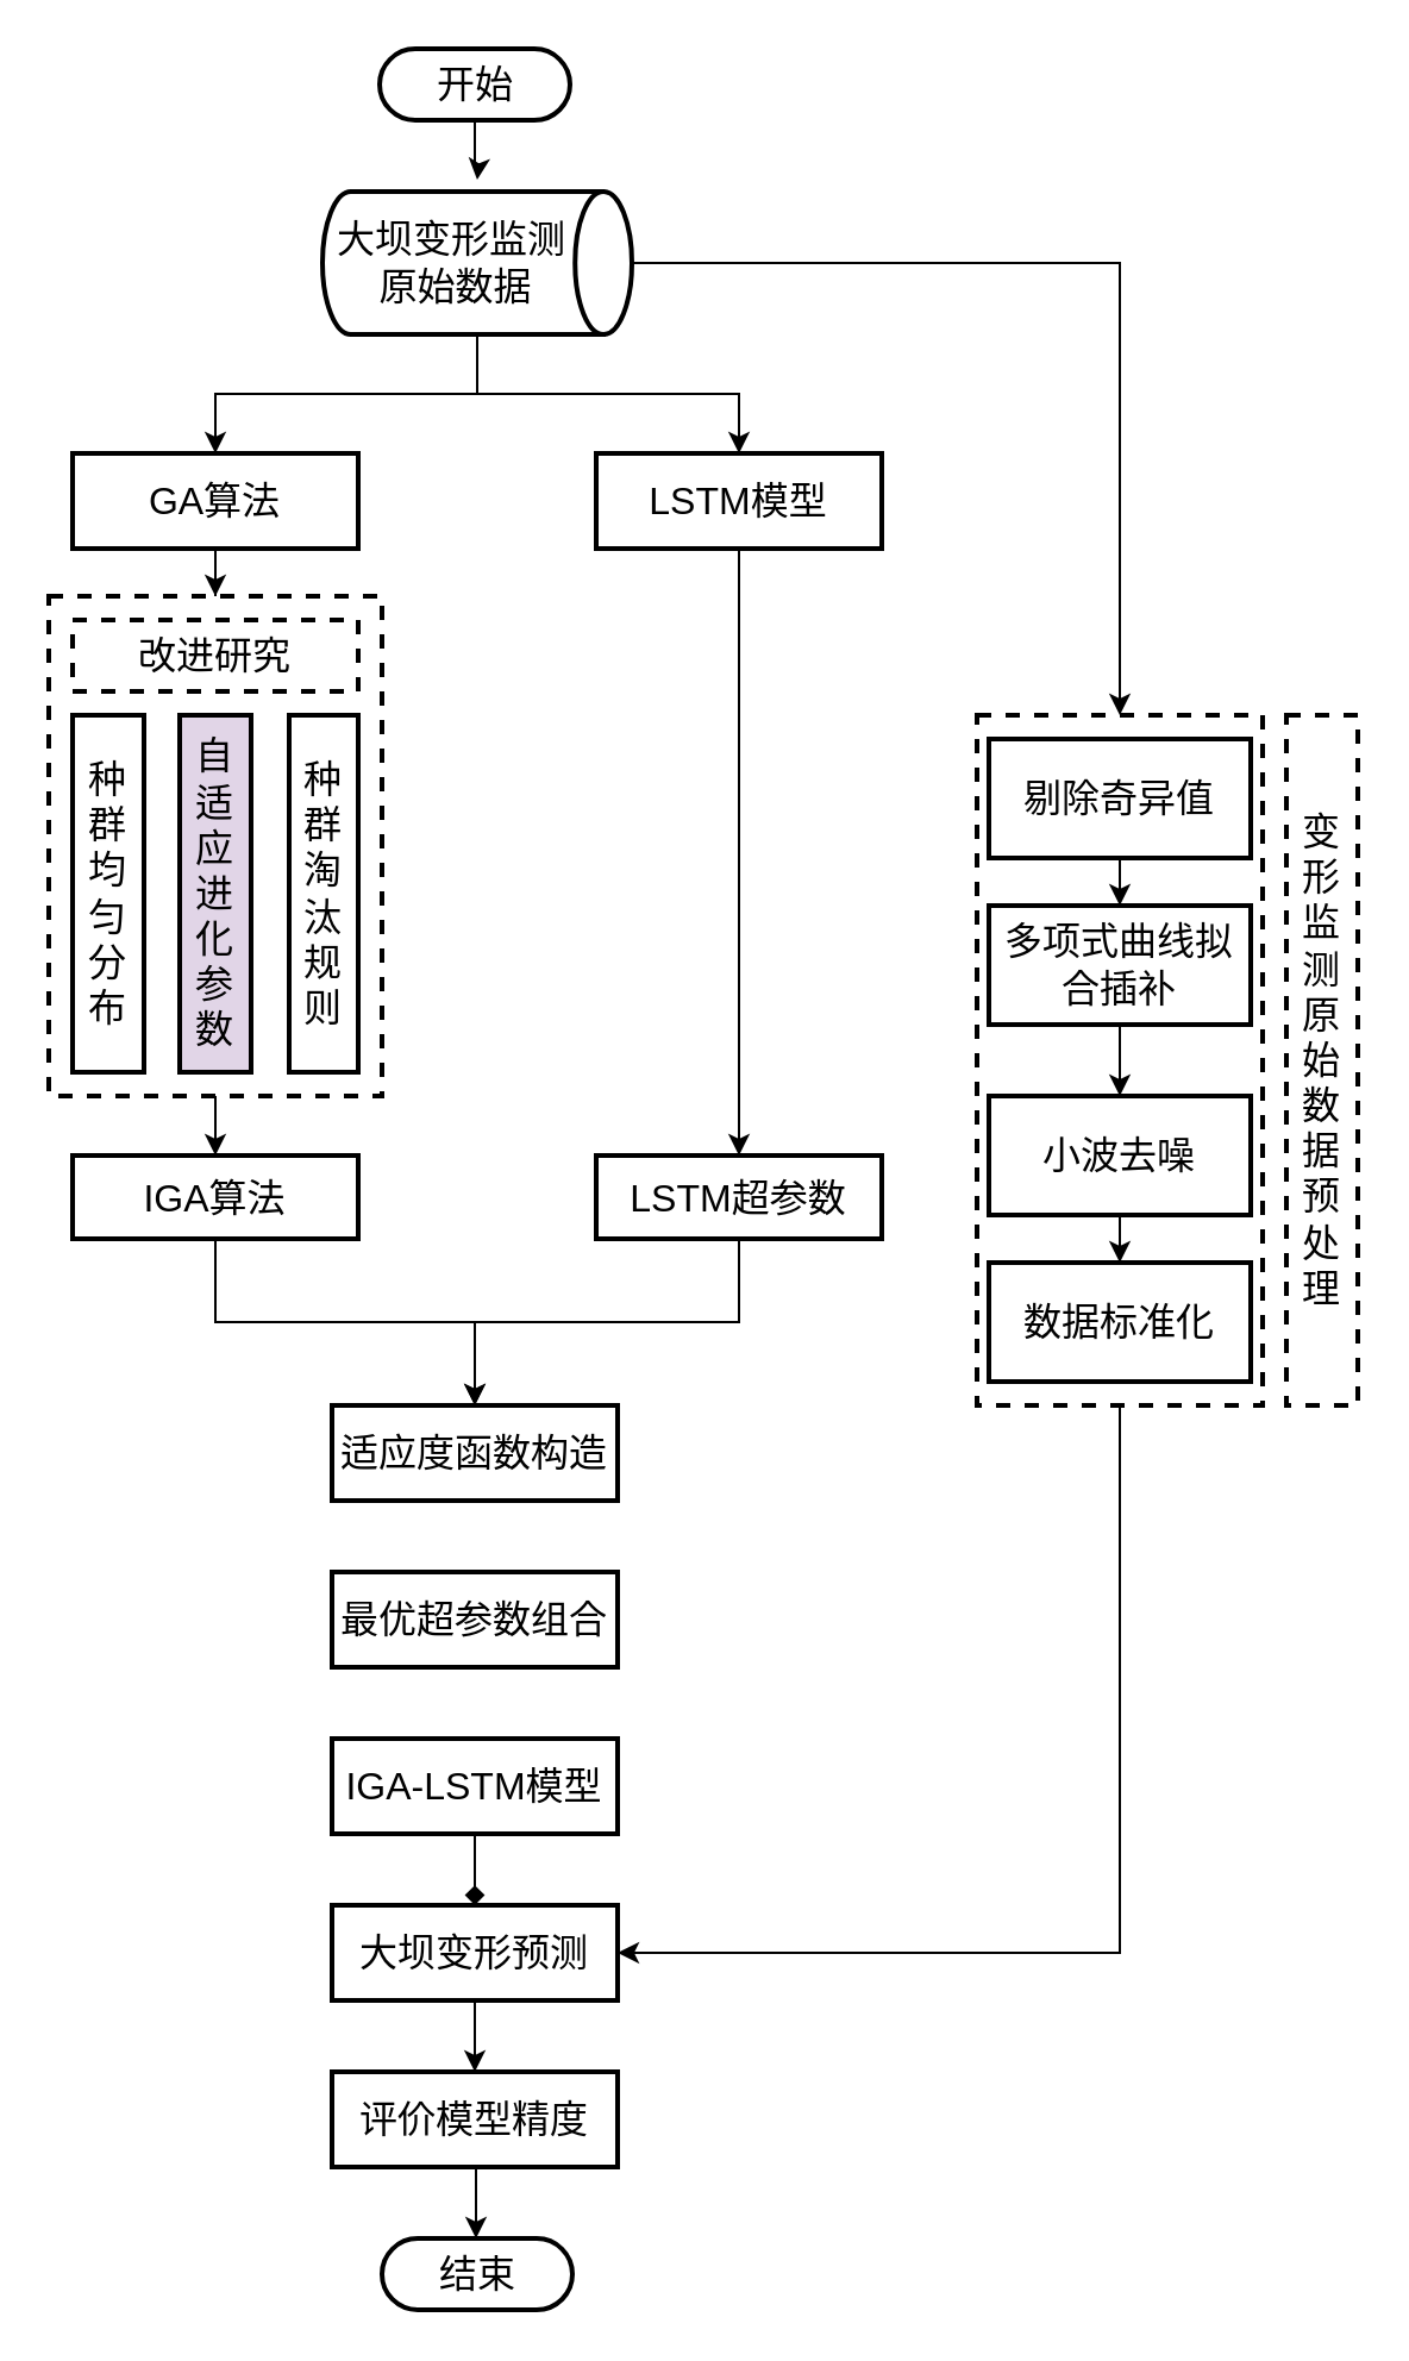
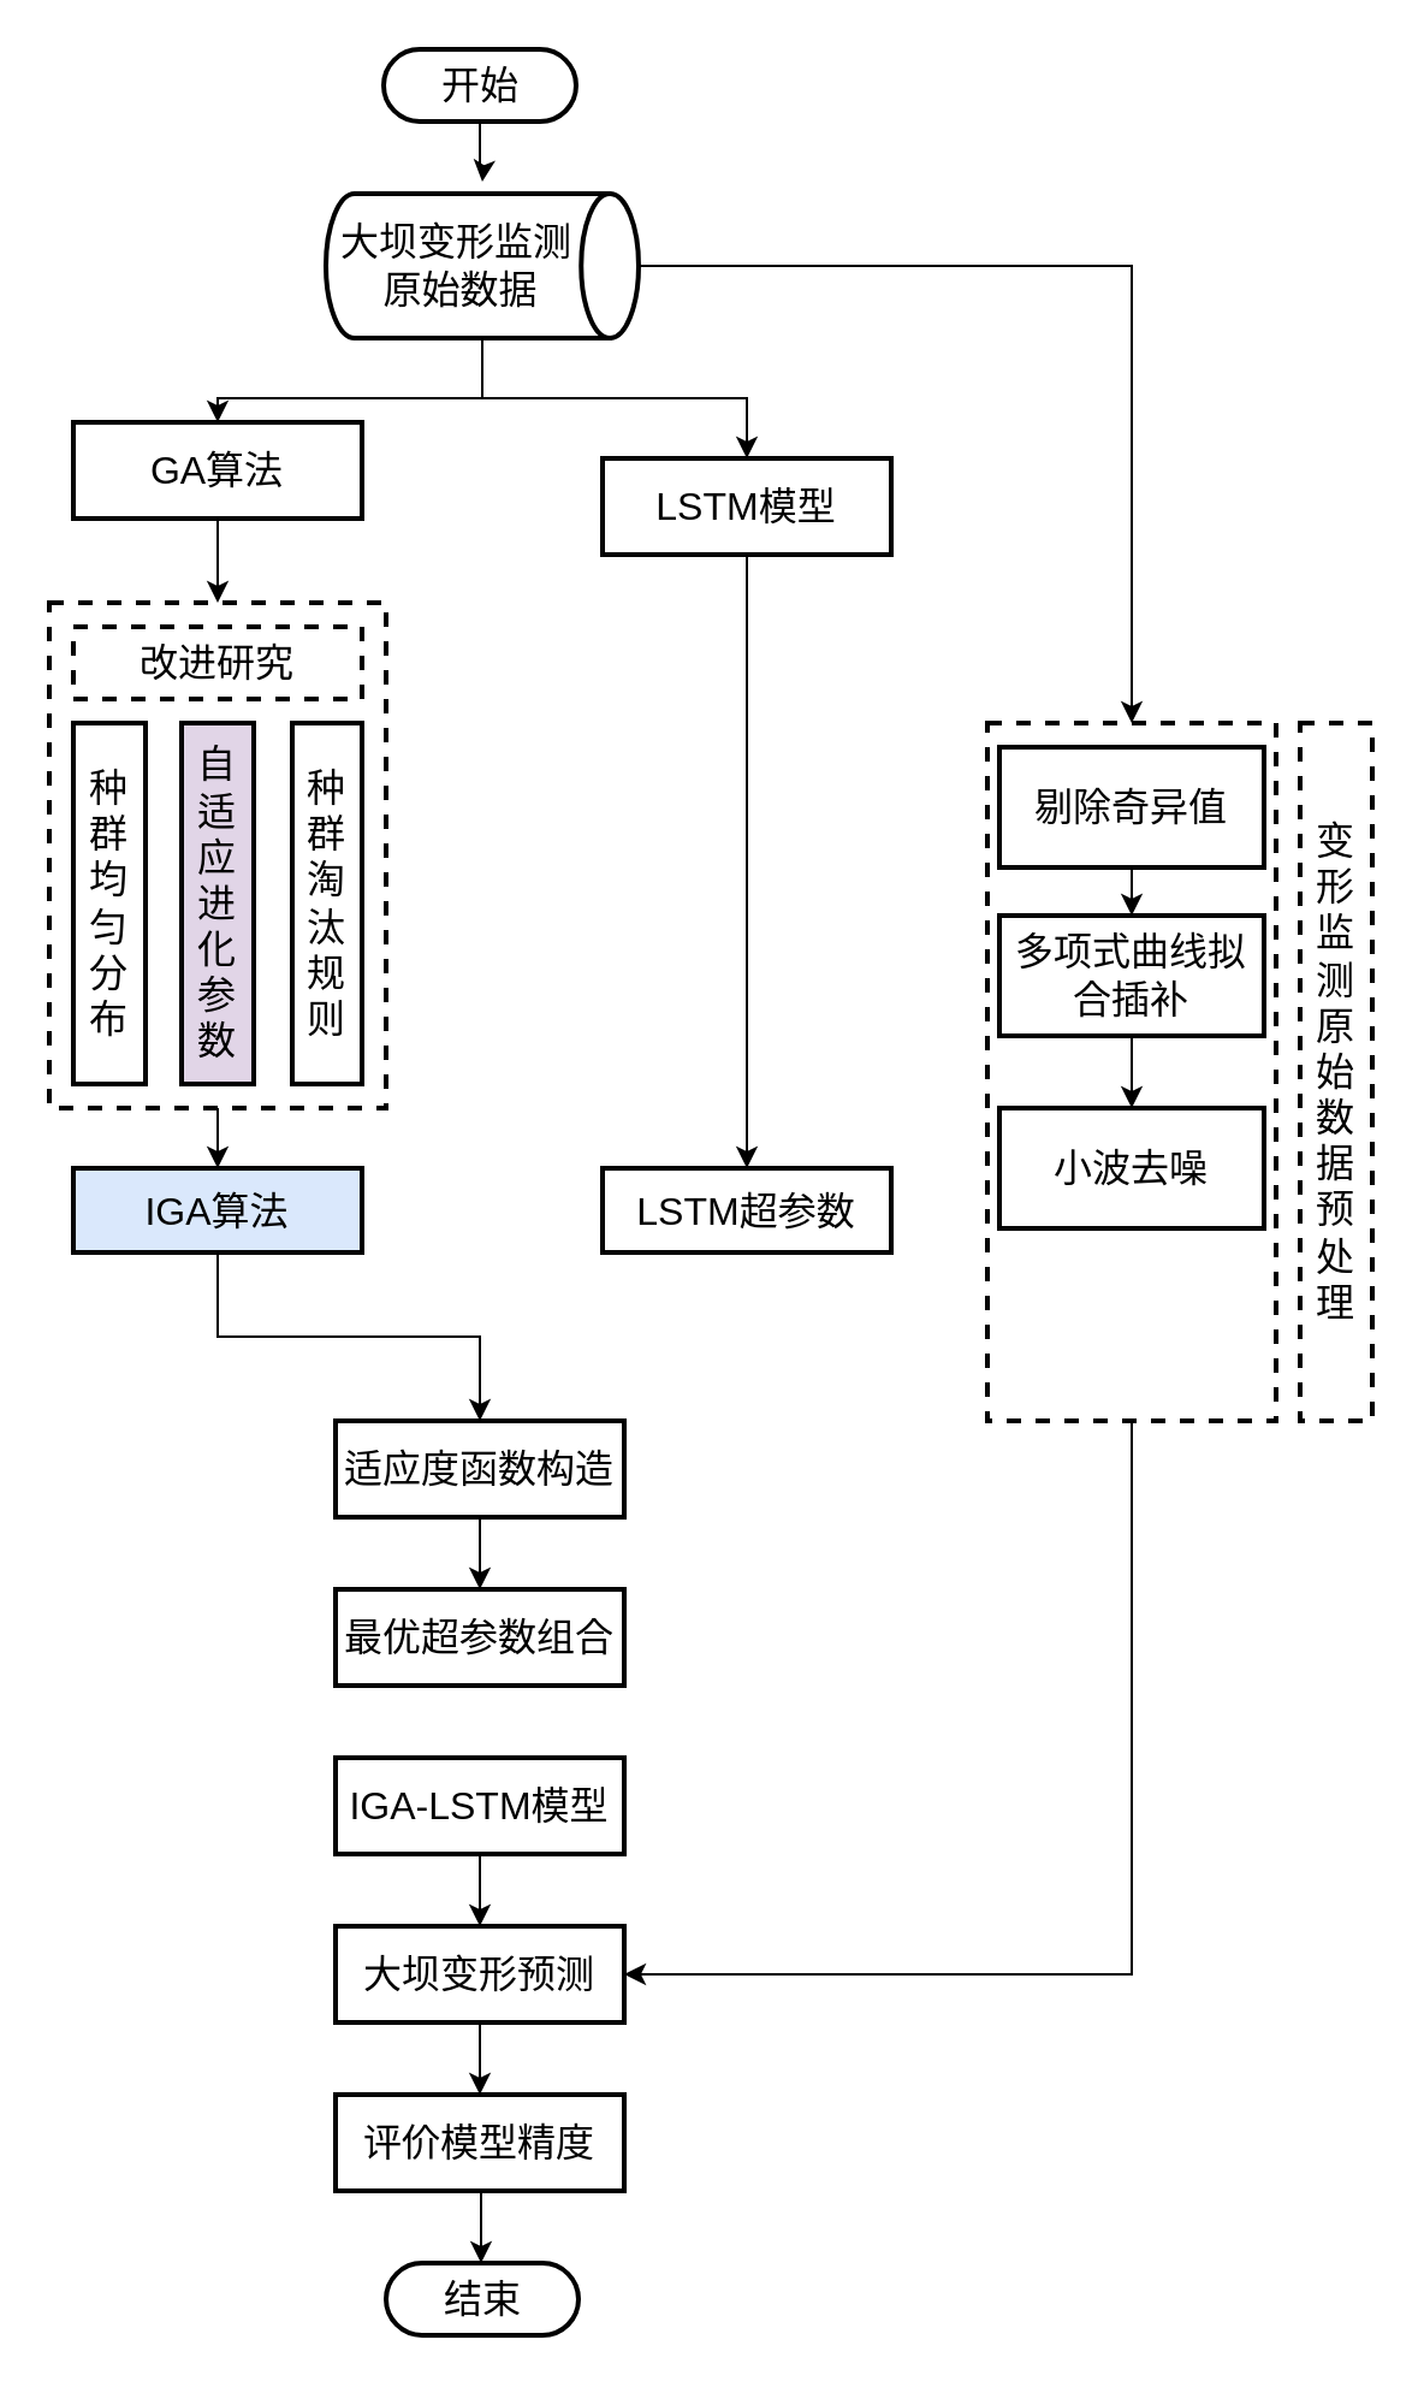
  <mxCell id="0" />
  <mxCell id="1" parent="0" />
  <mxCell id="2" value="" style="edgeStyle=orthogonalEdgeStyle;rounded=0;orthogonalLoop=1;jettySize=auto;html=1;" edge="1" parent="1" source="3"><mxGeometry relative="1" as="geometry"><mxPoint x="200" y="75" as="targetPoint" /></mxGeometry></mxCell>
  <mxCell id="3" value="开始" style="html=1;whitespace=wrap;shape=mxgraph.dfd.start;strokeWidth=2;fontSize=16;" vertex="1" parent="1"><mxGeometry x="159" y="20" width="80" height="30" as="geometry" /></mxCell>
  <mxCell id="4" value="" style="edgeStyle=orthogonalEdgeStyle;rounded=0;orthogonalLoop=1;jettySize=auto;html=1;" edge="1" parent="1" source="7" target="9"><mxGeometry relative="1" as="geometry"><Array as="points"><mxPoint x="200" y="165" /><mxPoint x="90" y="165" /></Array></mxGeometry></mxCell>
  <mxCell id="5" value="" style="edgeStyle=orthogonalEdgeStyle;rounded=0;orthogonalLoop=1;jettySize=auto;html=1;" edge="1" parent="1" source="7" target="11"><mxGeometry relative="1" as="geometry" /></mxCell>
  <mxCell id="6" value="" style="edgeStyle=orthogonalEdgeStyle;rounded=0;orthogonalLoop=1;jettySize=auto;html=1;" edge="1" parent="1" source="7" target="30"><mxGeometry relative="1" as="geometry" /></mxCell>
  <mxCell id="7" value="&amp;nbsp;大坝变形监测&lt;br&gt;&amp;nbsp; &amp;nbsp; &amp;nbsp;原始数据" style="strokeWidth=2;html=1;shape=mxgraph.flowchart.direct_data;whiteSpace=wrap;fontSize=16;align=left;" vertex="1" parent="1"><mxGeometry x="135" y="80" width="130" height="60" as="geometry" /></mxCell>
  <mxCell id="8" value="" style="edgeStyle=orthogonalEdgeStyle;rounded=0;orthogonalLoop=1;jettySize=auto;html=1;" edge="1" parent="1" source="9" target="13"><mxGeometry relative="1" as="geometry" /></mxCell>
- <mxCell id="9" value="&lt;font style=&quot;font-size: 16px&quot;&gt;GA算法&lt;/font&gt;" style="whiteSpace=wrap;html=1;strokeWidth=2;fontSize=15;" vertex="1" parent="1"><mxGeometry x="30" y="190" width="120" height="40" as="geometry" /></mxCell>
+ <mxCell id="9" value="&lt;font style=&quot;font-size: 16px&quot;&gt;GA算法&lt;/font&gt;" style="whiteSpace=wrap;html=1;strokeWidth=2;fontSize=15;" vertex="1" parent="1"><mxGeometry x="30" y="175" width="120" height="40" as="geometry" /></mxCell>
  <mxCell id="10" value="" style="edgeStyle=orthogonalEdgeStyle;rounded=0;orthogonalLoop=1;jettySize=auto;html=1;" edge="1" parent="1" source="11" target="17"><mxGeometry relative="1" as="geometry" /></mxCell>
  <mxCell id="11" value="&lt;font style=&quot;font-size: 16px&quot;&gt;LSTM模型&lt;/font&gt;" style="whiteSpace=wrap;html=1;strokeWidth=2;" vertex="1" parent="1"><mxGeometry x="250" y="190" width="120" height="40" as="geometry" /></mxCell>
  <mxCell id="12" value="" style="edgeStyle=orthogonalEdgeStyle;rounded=0;orthogonalLoop=1;jettySize=auto;html=1;" edge="1" parent="1" source="13" target="19"><mxGeometry relative="1" as="geometry" /></mxCell>
  <mxCell id="13" value="" style="whiteSpace=wrap;html=1;strokeWidth=2;dashed=1;" vertex="1" parent="1"><mxGeometry x="20" y="250" width="140" height="210" as="geometry" /></mxCell>
  <mxCell id="14" value="改进研究" style="rounded=0;whiteSpace=wrap;html=1;strokeWidth=2;fontSize=16;dashed=1;" vertex="1" parent="1"><mxGeometry x="30" y="260" width="120" height="30" as="geometry" /></mxCell>
  <mxCell id="15" value="种群淘汰规则" style="rounded=0;whiteSpace=wrap;html=1;strokeWidth=2;fontSize=16;" vertex="1" parent="1"><mxGeometry x="121" y="300" width="29" height="150" as="geometry" /></mxCell>
- <mxCell id="16" value="" style="edgeStyle=orthogonalEdgeStyle;rounded=0;orthogonalLoop=1;jettySize=auto;html=1;" edge="1" parent="1" source="17" target="22"><mxGeometry relative="1" as="geometry" /></mxCell>
  <mxCell id="17" value="&lt;font style=&quot;font-size: 16px&quot;&gt;LSTM超参数&lt;/font&gt;" style="whiteSpace=wrap;html=1;strokeWidth=2;" vertex="1" parent="1"><mxGeometry x="250" y="485" width="120" height="35" as="geometry" /></mxCell>
  <mxCell id="18" value="" style="edgeStyle=orthogonalEdgeStyle;rounded=0;orthogonalLoop=1;jettySize=auto;html=1;" edge="1" parent="1" source="19" target="20"><mxGeometry relative="1" as="geometry" /></mxCell>
- <mxCell id="19" value="&lt;font style=&quot;font-size: 16px&quot;&gt;IGA算法&lt;/font&gt;" style="whiteSpace=wrap;html=1;strokeWidth=2;" vertex="1" parent="1"><mxGeometry x="30" y="485" width="120" height="35" as="geometry" /></mxCell>
+ <mxCell id="19" value="&lt;font style=&quot;font-size: 16px&quot;&gt;IGA算法&lt;/font&gt;" style="whiteSpace=wrap;html=1;strokeWidth=2;fillColor=#dae8fc;" vertex="1" parent="1"><mxGeometry x="30" y="485" width="120" height="35" as="geometry" /></mxCell>
  <mxCell id="20" value="" style="whiteSpace=wrap;html=1;strokeWidth=2;" vertex="1" parent="1"><mxGeometry x="139" y="590" width="120" height="40" as="geometry" /></mxCell>
+ <mxCell id="21" value="" style="edgeStyle=orthogonalEdgeStyle;rounded=0;orthogonalLoop=1;jettySize=auto;html=1;" edge="1" parent="1" source="22" target="23"><mxGeometry relative="1" as="geometry" /></mxCell>
  <mxCell id="22" value="&lt;font style=&quot;font-size: 16px&quot;&gt;适应度函数构造&lt;/font&gt;" style="whiteSpace=wrap;html=1;strokeWidth=2;" vertex="1" parent="1"><mxGeometry x="139" y="590" width="120" height="40" as="geometry" /></mxCell>
  <mxCell id="23" value="&lt;font style=&quot;font-size: 16px&quot;&gt;最优超参数组合&lt;/font&gt;" style="whiteSpace=wrap;html=1;strokeWidth=2;" vertex="1" parent="1"><mxGeometry x="139" y="660" width="120" height="40" as="geometry" /></mxCell>
- <mxCell id="24" value="" style="edgeStyle=orthogonalEdgeStyle;rounded=0;orthogonalLoop=1;jettySize=auto;html=1;endArrow=diamond;" edge="1" parent="1" source="25" target="27"><mxGeometry relative="1" as="geometry" /></mxCell>
+ <mxCell id="24" value="" style="edgeStyle=orthogonalEdgeStyle;rounded=0;orthogonalLoop=1;jettySize=auto;html=1;" edge="1" parent="1" source="25" target="27"><mxGeometry relative="1" as="geometry" /></mxCell>
  <mxCell id="25" value="&lt;font style=&quot;font-size: 16px&quot;&gt;IGA-LSTM模型&lt;/font&gt;" style="whiteSpace=wrap;html=1;strokeWidth=2;" vertex="1" parent="1"><mxGeometry x="139" y="730" width="120" height="40" as="geometry" /></mxCell>
  <mxCell id="26" value="" style="edgeStyle=orthogonalEdgeStyle;rounded=0;orthogonalLoop=1;jettySize=auto;html=1;" edge="1" parent="1" source="27" target="28"><mxGeometry relative="1" as="geometry" /></mxCell>
  <mxCell id="27" value="&lt;font style=&quot;font-size: 16px&quot;&gt;大坝变形预测&lt;/font&gt;" style="whiteSpace=wrap;html=1;strokeWidth=2;" vertex="1" parent="1"><mxGeometry x="139" y="800" width="120" height="40" as="geometry" /></mxCell>
  <mxCell id="28" value="&lt;font style=&quot;font-size: 16px&quot;&gt;评价模型精度&lt;/font&gt;" style="whiteSpace=wrap;html=1;strokeWidth=2;" vertex="1" parent="1"><mxGeometry x="139" y="870" width="120" height="40" as="geometry" /></mxCell>
  <mxCell id="29" style="edgeStyle=orthogonalEdgeStyle;rounded=0;orthogonalLoop=1;jettySize=auto;html=1;" edge="1" parent="1" source="30" target="27"><mxGeometry relative="1" as="geometry"><Array as="points"><mxPoint x="470" y="820" /></Array></mxGeometry></mxCell>
  <mxCell id="30" value="" style="whiteSpace=wrap;html=1;strokeWidth=2;dashed=1;" vertex="1" parent="1"><mxGeometry x="410" y="300" width="120" height="290" as="geometry" /></mxCell>
  <mxCell id="31" value="&lt;font style=&quot;font-size: 16px&quot;&gt;变形监测原始数据预处理&lt;/font&gt;" style="whiteSpace=wrap;html=1;strokeWidth=2;dashed=1;" vertex="1" parent="1"><mxGeometry x="540" y="300" width="30" height="290" as="geometry" /></mxCell>
  <mxCell id="32" value="" style="edgeStyle=orthogonalEdgeStyle;rounded=0;orthogonalLoop=1;jettySize=auto;html=1;" edge="1" parent="1" source="33" target="35"><mxGeometry relative="1" as="geometry" /></mxCell>
  <mxCell id="33" value="&lt;font style=&quot;font-size: 16px&quot;&gt;剔除奇异值&lt;/font&gt;" style="whiteSpace=wrap;html=1;strokeWidth=2;" vertex="1" parent="1"><mxGeometry x="415" y="310" width="110" height="50" as="geometry" /></mxCell>
  <mxCell id="34" value="" style="edgeStyle=orthogonalEdgeStyle;rounded=0;orthogonalLoop=1;jettySize=auto;html=1;" edge="1" parent="1" source="35" target="37"><mxGeometry relative="1" as="geometry" /></mxCell>
  <mxCell id="35" value="&lt;font style=&quot;font-size: 16px&quot;&gt;多项式曲线拟合插补&lt;/font&gt;" style="whiteSpace=wrap;html=1;strokeWidth=2;" vertex="1" parent="1"><mxGeometry x="415" y="380" width="110" height="50" as="geometry" /></mxCell>
- <mxCell id="36" value="" style="edgeStyle=orthogonalEdgeStyle;rounded=0;orthogonalLoop=1;jettySize=auto;html=1;" edge="1" parent="1" source="37" target="38"><mxGeometry relative="1" as="geometry" /></mxCell>
  <mxCell id="37" value="&lt;font style=&quot;font-size: 16px&quot;&gt;小波去噪&lt;/font&gt;" style="whiteSpace=wrap;html=1;strokeWidth=2;" vertex="1" parent="1"><mxGeometry x="415" y="460" width="110" height="50" as="geometry" /></mxCell>
- <mxCell id="38" value="&lt;font style=&quot;font-size: 16px&quot;&gt;数据标准化&lt;/font&gt;" style="whiteSpace=wrap;html=1;strokeWidth=2;" vertex="1" parent="1"><mxGeometry x="415" y="530" width="110" height="50" as="geometry" /></mxCell>
  <mxCell id="39" value="&lt;font style=&quot;font-size: 16px&quot;&gt;种群均匀分布&lt;/font&gt;" style="rounded=0;whiteSpace=wrap;html=1;strokeWidth=2;align=center;direction=west;horizontal=1;verticalAlign=middle;textDirection=rtl;fontSize=15;" vertex="1" parent="1"><mxGeometry x="30" y="300" width="30" height="150" as="geometry" /></mxCell>
  <mxCell id="40" value="&lt;span style=&quot;font-size: 16px&quot;&gt;自适应进化参数&lt;/span&gt;" style="rounded=0;whiteSpace=wrap;html=1;strokeWidth=2;align=center;direction=west;horizontal=1;verticalAlign=middle;textDirection=rtl;fontSize=15;fillColor=#e1d5e7;" vertex="1" parent="1"><mxGeometry x="75" y="300" width="30" height="150" as="geometry" /></mxCell>
  <mxCell id="41" value="&lt;font style=&quot;font-size: 16px&quot;&gt;结束&lt;/font&gt;" style="html=1;whitespace=wrap;shape=mxgraph.dfd.start;strokeWidth=2;" vertex="1" parent="1"><mxGeometry x="160" y="940" width="80" height="30" as="geometry" /></mxCell>
  <mxCell id="42" value="" style="edgeStyle=orthogonalEdgeStyle;rounded=0;orthogonalLoop=1;jettySize=auto;html=1;" edge="1" parent="1"><mxGeometry relative="1" as="geometry"><mxPoint x="199.5" y="910" as="sourcePoint" /><mxPoint x="199.5" y="940" as="targetPoint" /><Array as="points"><mxPoint x="199.5" y="930" /><mxPoint x="199.5" y="930" /></Array></mxGeometry></mxCell>
